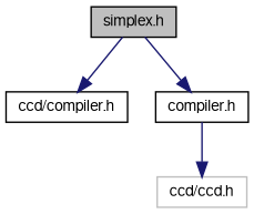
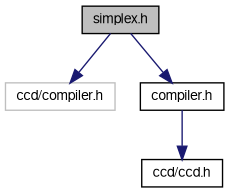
  digraph {
    node [color=black fillcolor=white fontname=FreeSans fontsize=10 shape=record style=filled]
    edge [color=midnightblue fontname=FreeSans fontsize=10 labelfontname=FreeSans labelfontsize=10 style=solid]
    n1 [fillcolor=grey75 fontcolor=black height=0.2 label="simplex.h" width=0.4]
-   n2 [height=0.2 label="ccd/compiler.h" width=0.4]
+   n2 [color=grey75 height=0.2 label="ccd/compiler.h" width=0.4]
    n3 [height=0.2 label="compiler.h" width=0.4]
-   n4 [color=grey75 height=0.2 label="ccd/ccd.h" width=0.4]
+   n4 [height=0.2 label="ccd/ccd.h" width=0.4]
    n1 -> n2
    n1 -> n3
    n3 -> n4
  }
